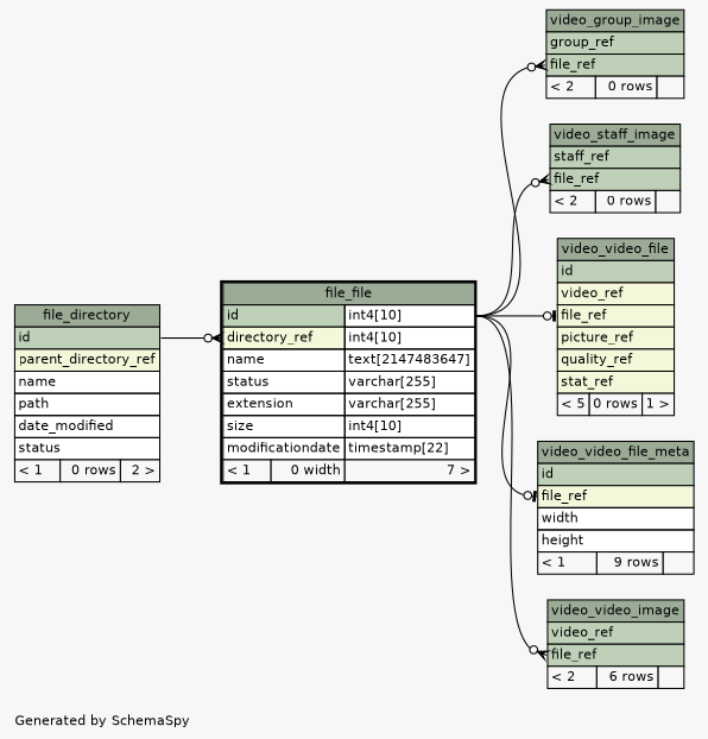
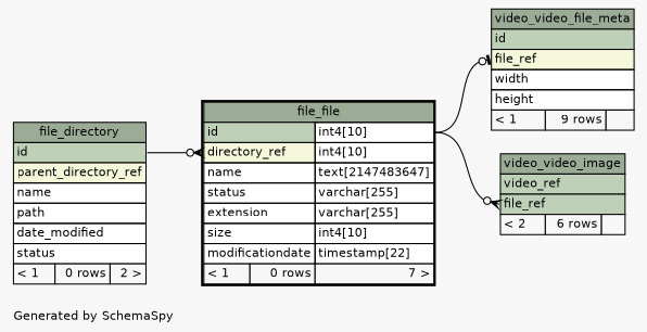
  digraph {
    bgcolor="#f7f7f7"
    fontname=Helvetica
    fontsize=11
    label="\nGenerated by SchemaSpy"
    labeljust=l
    nodesep=0.18
    rankdir=RL
    ranksep=0.46
    node [fontname=Helvetica fontsize=11 shape=plaintext]
    edge [arrowhead=none arrowsize=0.8 arrowtail=crowodot dir=back headport="id.type:e" tailport="file_ref:w"]
-   n1 [label=<     <TABLE BORDER="2" CELLBORDER="1" CELLSPACING="0" BGCOLOR="#ffffff">       <TR><TD COLSPAN="3" BGCOLOR="#9bab96" ALIGN="CENTER">file_file</TD></TR>       <TR><TD PORT="id" COLSPAN="2" BGCOLOR="#bed1b8" ALIGN="LEFT">id</TD><TD PORT="id.type" ALIGN="LEFT">int4[10]</TD></TR>       <TR><TD PORT="directory_ref" COLSPAN="2" BGCOLOR="#f4f7da" ALIGN="LEFT">directory_ref</TD><TD PORT="directory_ref.type" ALIGN="LEFT">int4[10]</TD></TR>       <TR><TD PORT="name" COLSPAN="2" ALIGN="LEFT">name</TD><TD PORT="name.type" ALIGN="LEFT">text[2147483647]</TD></TR>       <TR><TD PORT="status" COLSPAN="2" ALIGN="LEFT">status</TD><TD PORT="status.type" ALIGN="LEFT">varchar[255]</TD></TR>       <TR><TD PORT="extension" COLSPAN="2" ALIGN="LEFT">extension</TD><TD PORT="extension.type" ALIGN="LEFT">varchar[255]</TD></TR>       <TR><TD PORT="size" COLSPAN="2" ALIGN="LEFT">size</TD><TD PORT="size.type" ALIGN="LEFT">int4[10]</TD></TR>       <TR><TD PORT="modificationdate" COLSPAN="2" ALIGN="LEFT">modificationdate</TD><TD PORT="modificationdate.type" ALIGN="LEFT">timestamp[22]</TD></TR>       <TR><TD ALIGN="LEFT" BGCOLOR="#f7f7f7">&lt; 1</TD><TD ALIGN="RIGHT" BGCOLOR="#f7f7f7">0 width</TD><TD ALIGN="RIGHT" BGCOLOR="#f7f7f7">7 &gt;</TD></TR>     </TABLE>>]
+   n1 [label=<     <TABLE BORDER="2" CELLBORDER="1" CELLSPACING="0" BGCOLOR="#ffffff">       <TR><TD COLSPAN="3" BGCOLOR="#9bab96" ALIGN="CENTER">file_file</TD></TR>       <TR><TD PORT="id" COLSPAN="2" BGCOLOR="#bed1b8" ALIGN="LEFT">id</TD><TD PORT="id.type" ALIGN="LEFT">int4[10]</TD></TR>       <TR><TD PORT="directory_ref" COLSPAN="2" BGCOLOR="#f4f7da" ALIGN="LEFT">directory_ref</TD><TD PORT="directory_ref.type" ALIGN="LEFT">int4[10]</TD></TR>       <TR><TD PORT="name" COLSPAN="2" ALIGN="LEFT">name</TD><TD PORT="name.type" ALIGN="LEFT">text[2147483647]</TD></TR>       <TR><TD PORT="status" COLSPAN="2" ALIGN="LEFT">status</TD><TD PORT="status.type" ALIGN="LEFT">varchar[255]</TD></TR>       <TR><TD PORT="extension" COLSPAN="2" ALIGN="LEFT">extension</TD><TD PORT="extension.type" ALIGN="LEFT">varchar[255]</TD></TR>       <TR><TD PORT="size" COLSPAN="2" ALIGN="LEFT">size</TD><TD PORT="size.type" ALIGN="LEFT">int4[10]</TD></TR>       <TR><TD PORT="modificationdate" COLSPAN="2" ALIGN="LEFT">modificationdate</TD><TD PORT="modificationdate.type" ALIGN="LEFT">timestamp[22]</TD></TR>       <TR><TD ALIGN="LEFT" BGCOLOR="#f7f7f7">&lt; 1</TD><TD ALIGN="RIGHT" BGCOLOR="#f7f7f7">0 rows</TD><TD ALIGN="RIGHT" BGCOLOR="#f7f7f7">7 &gt;</TD></TR>     </TABLE>>]
    n2 [label=<     <TABLE BORDER="0" CELLBORDER="1" CELLSPACING="0" BGCOLOR="#ffffff">       <TR><TD COLSPAN="3" BGCOLOR="#9bab96" ALIGN="CENTER">file_directory</TD></TR>       <TR><TD PORT="id" COLSPAN="3" BGCOLOR="#bed1b8" ALIGN="LEFT">id</TD></TR>       <TR><TD PORT="parent_directory_ref" COLSPAN="3" BGCOLOR="#f4f7da" ALIGN="LEFT">parent_directory_ref</TD></TR>       <TR><TD PORT="name" COLSPAN="3" ALIGN="LEFT">name</TD></TR>       <TR><TD PORT="path" COLSPAN="3" ALIGN="LEFT">path</TD></TR>       <TR><TD PORT="date_modified" COLSPAN="3" ALIGN="LEFT">date_modified</TD></TR>       <TR><TD PORT="status" COLSPAN="3" ALIGN="LEFT">status</TD></TR>       <TR><TD ALIGN="LEFT" BGCOLOR="#f7f7f7">&lt; 1</TD><TD ALIGN="RIGHT" BGCOLOR="#f7f7f7">0 rows</TD><TD ALIGN="RIGHT" BGCOLOR="#f7f7f7">2 &gt;</TD></TR>     </TABLE>>]
-   n3 [label=<     <TABLE BORDER="0" CELLBORDER="1" CELLSPACING="0" BGCOLOR="#ffffff">       <TR><TD COLSPAN="3" BGCOLOR="#9bab96" ALIGN="CENTER">video_group_image</TD></TR>       <TR><TD PORT="group_ref" COLSPAN="3" BGCOLOR="#bed1b8" ALIGN="LEFT">group_ref</TD></TR>       <TR><TD PORT="file_ref" COLSPAN="3" BGCOLOR="#bed1b8" ALIGN="LEFT">file_ref</TD></TR>       <TR><TD ALIGN="LEFT" BGCOLOR="#f7f7f7">&lt; 2</TD><TD ALIGN="RIGHT" BGCOLOR="#f7f7f7">0 rows</TD><TD ALIGN="RIGHT" BGCOLOR="#f7f7f7">  </TD></TR>     </TABLE>>]
-   n4 [label=<     <TABLE BORDER="0" CELLBORDER="1" CELLSPACING="0" BGCOLOR="#ffffff">       <TR><TD COLSPAN="3" BGCOLOR="#9bab96" ALIGN="CENTER">video_staff_image</TD></TR>       <TR><TD PORT="staff_ref" COLSPAN="3" BGCOLOR="#bed1b8" ALIGN="LEFT">staff_ref</TD></TR>       <TR><TD PORT="file_ref" COLSPAN="3" BGCOLOR="#bed1b8" ALIGN="LEFT">file_ref</TD></TR>       <TR><TD ALIGN="LEFT" BGCOLOR="#f7f7f7">&lt; 2</TD><TD ALIGN="RIGHT" BGCOLOR="#f7f7f7">0 rows</TD><TD ALIGN="RIGHT" BGCOLOR="#f7f7f7">  </TD></TR>     </TABLE>>]
-   n5 [label=<     <TABLE BORDER="0" CELLBORDER="1" CELLSPACING="0" BGCOLOR="#ffffff">       <TR><TD COLSPAN="3" BGCOLOR="#9bab96" ALIGN="CENTER">video_video_file</TD></TR>       <TR><TD PORT="id" COLSPAN="3" BGCOLOR="#bed1b8" ALIGN="LEFT">id</TD></TR>       <TR><TD PORT="video_ref" COLSPAN="3" BGCOLOR="#f4f7da" ALIGN="LEFT">video_ref</TD></TR>       <TR><TD PORT="file_ref" COLSPAN="3" BGCOLOR="#f4f7da" ALIGN="LEFT">file_ref</TD></TR>       <TR><TD PORT="picture_ref" COLSPAN="3" BGCOLOR="#f4f7da" ALIGN="LEFT">picture_ref</TD></TR>       <TR><TD PORT="quality_ref" COLSPAN="3" BGCOLOR="#f4f7da" ALIGN="LEFT">quality_ref</TD></TR>       <TR><TD PORT="stat_ref" COLSPAN="3" BGCOLOR="#f4f7da" ALIGN="LEFT">stat_ref</TD></TR>       <TR><TD ALIGN="LEFT" BGCOLOR="#f7f7f7">&lt; 5</TD><TD ALIGN="RIGHT" BGCOLOR="#f7f7f7">0 rows</TD><TD ALIGN="RIGHT" BGCOLOR="#f7f7f7">1 &gt;</TD></TR>     </TABLE>>]
    n6 [label=<     <TABLE BORDER="0" CELLBORDER="1" CELLSPACING="0" BGCOLOR="#ffffff">       <TR><TD COLSPAN="3" BGCOLOR="#9bab96" ALIGN="CENTER">video_video_file_meta</TD></TR>       <TR><TD PORT="id" COLSPAN="3" BGCOLOR="#bed1b8" ALIGN="LEFT">id</TD></TR>       <TR><TD PORT="file_ref" COLSPAN="3" BGCOLOR="#f4f7da" ALIGN="LEFT">file_ref</TD></TR>       <TR><TD PORT="width" COLSPAN="3" ALIGN="LEFT">width</TD></TR>       <TR><TD PORT="height" COLSPAN="3" ALIGN="LEFT">height</TD></TR>       <TR><TD ALIGN="LEFT" BGCOLOR="#f7f7f7">&lt; 1</TD><TD ALIGN="RIGHT" BGCOLOR="#f7f7f7">9 rows</TD><TD ALIGN="RIGHT" BGCOLOR="#f7f7f7">  </TD></TR>     </TABLE>>]
    n7 [label=<     <TABLE BORDER="0" CELLBORDER="1" CELLSPACING="0" BGCOLOR="#ffffff">       <TR><TD COLSPAN="3" BGCOLOR="#9bab96" ALIGN="CENTER">video_video_image</TD></TR>       <TR><TD PORT="video_ref" COLSPAN="3" BGCOLOR="#bed1b8" ALIGN="LEFT">video_ref</TD></TR>       <TR><TD PORT="file_ref" COLSPAN="3" BGCOLOR="#bed1b8" ALIGN="LEFT">file_ref</TD></TR>       <TR><TD ALIGN="LEFT" BGCOLOR="#f7f7f7">&lt; 2</TD><TD ALIGN="RIGHT" BGCOLOR="#f7f7f7">6 rows</TD><TD ALIGN="RIGHT" BGCOLOR="#f7f7f7">  </TD></TR>     </TABLE>>]
    n1 -> n2 [headport="id:e" tailport="directory_ref:w"]
-   n3 -> n1
-   n4 -> n1
-   n5 -> n1 [arrowtail=teeodot]
    n6 -> n1 [arrowtail=teeodot]
    n7 -> n1
  }
